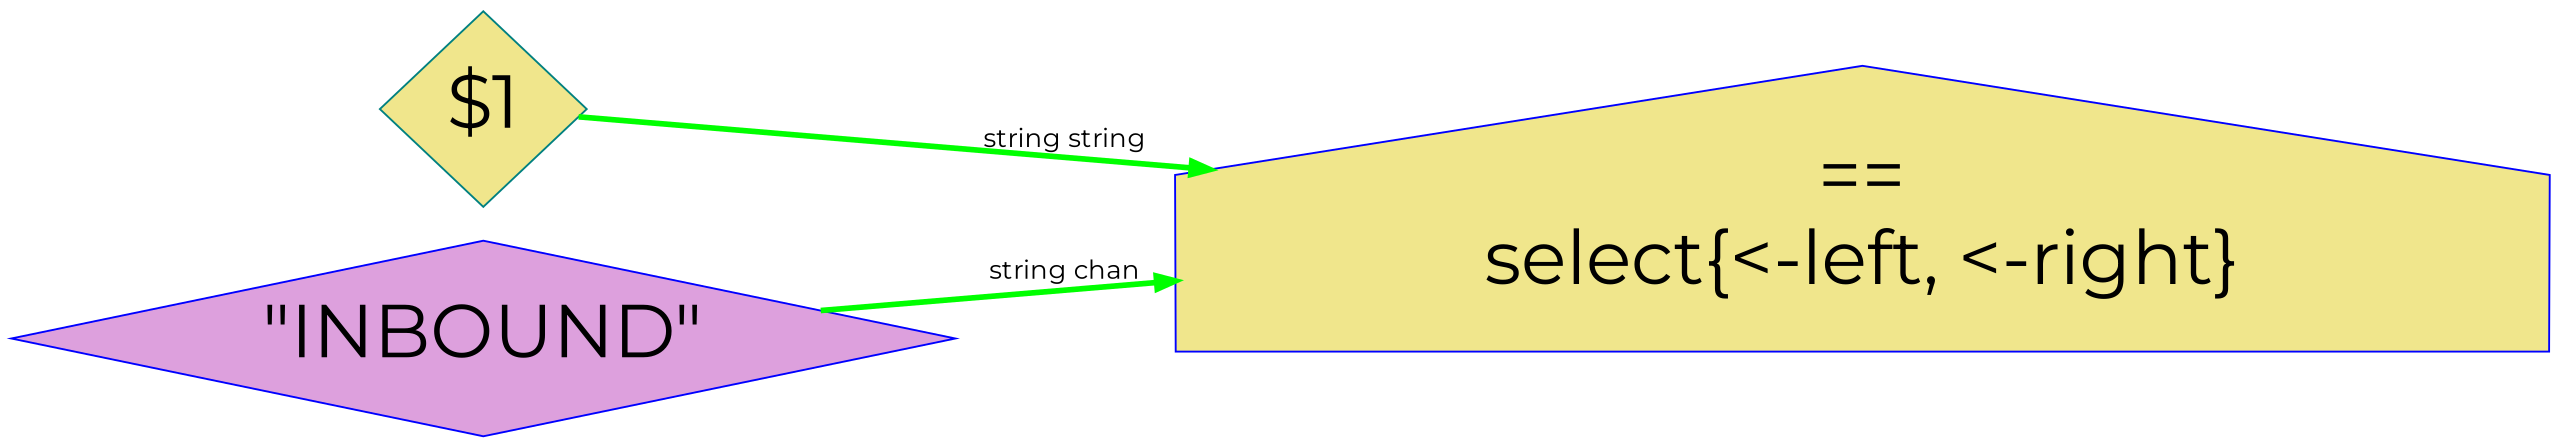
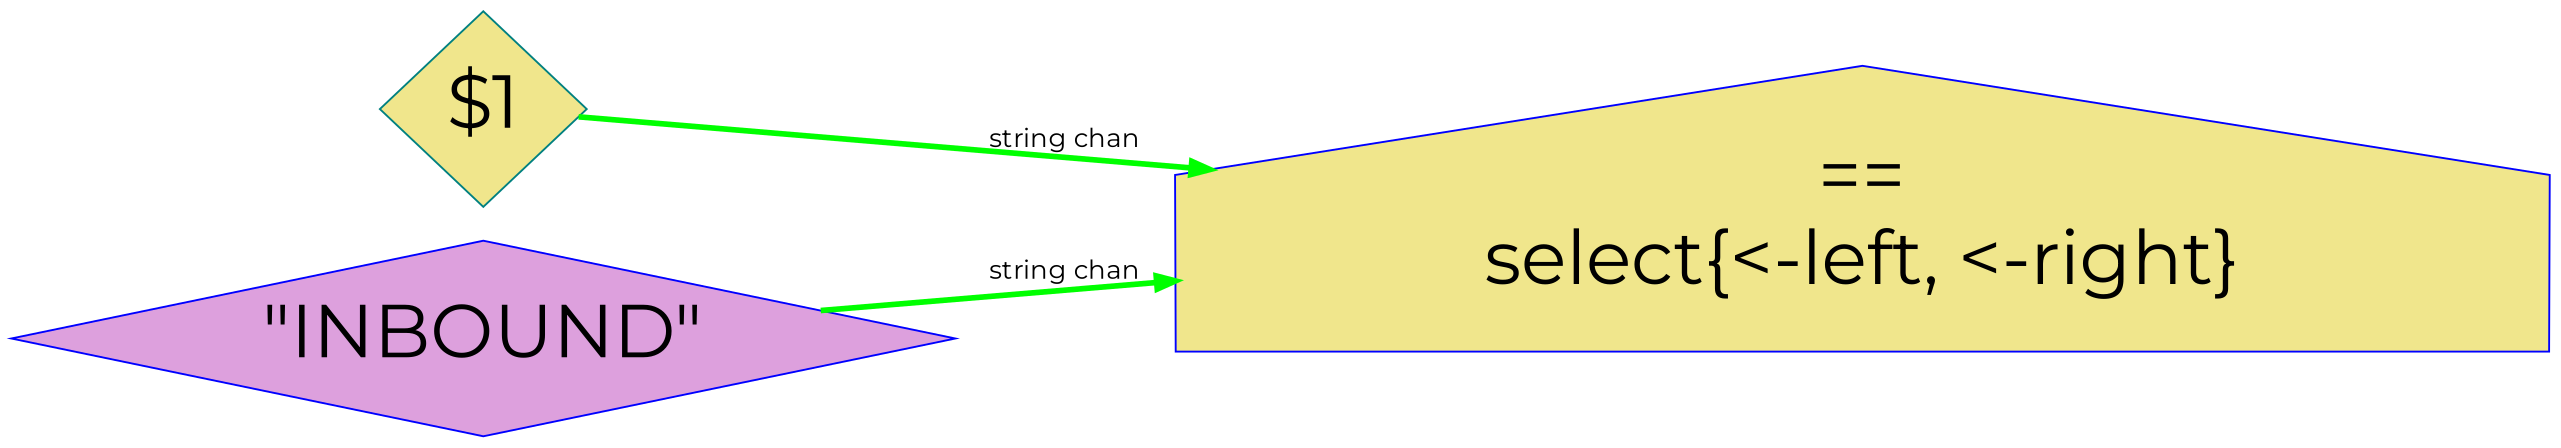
  digraph {
    rankdir=LR
    fontname=Montserrat
    node [fontsize=40 style=filled fillcolor=khaki color=blue shape=diamond fontname=Montserrat]
    edge [color=green penwidth=3 weight=1 fontname=Montserrat]
    n1 [label="==\nselect{<-left, <-right}" shape=house]
    "$1" [color=teal]
    "\"INBOUND\"" [fillcolor=plum]
-   "$1" -> n1 [label="string string"]
+   "$1" -> n1 [label="string chan"]
    "\"INBOUND\"" -> n1 [label="string chan"]
  }
